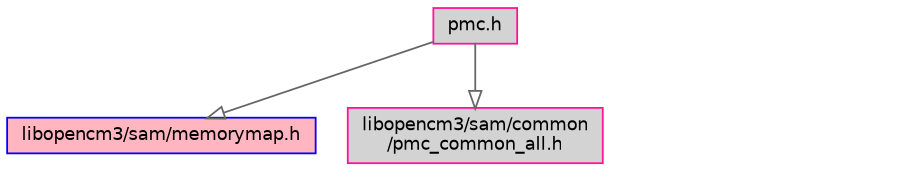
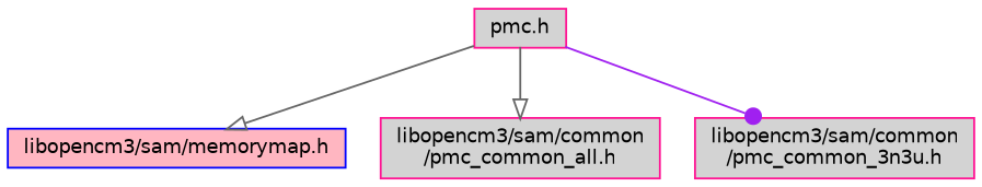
  digraph {
    node [color=deeppink fillcolor=lightgrey fontname=Helvetica fontsize=10 shape=record style=filled]
    edge [arrowhead=onormal color=gray40 fontname=Helvetica fontsize=10 labelfontname=Helvetica labelfontsize=10 style=solid]
    n1 [fontcolor=black height=0.2 label="pmc.h" width=0.4]
    n2 [color=blue fillcolor=lightpink height=0.2 label="libopencm3/sam/memorymap.h" width=0.4]
    n3 [height=0.2 label="libopencm3/sam/common\l/pmc_common_all.h" width=0.4]
+   n4 [height=0.2 label="libopencm3/sam/common\l/pmc_common_3n3u.h" width=0.4]
    n1 -> n2
    n1 -> n3
+   n1 -> n4 [arrowhead=dot color=purple]
  }
